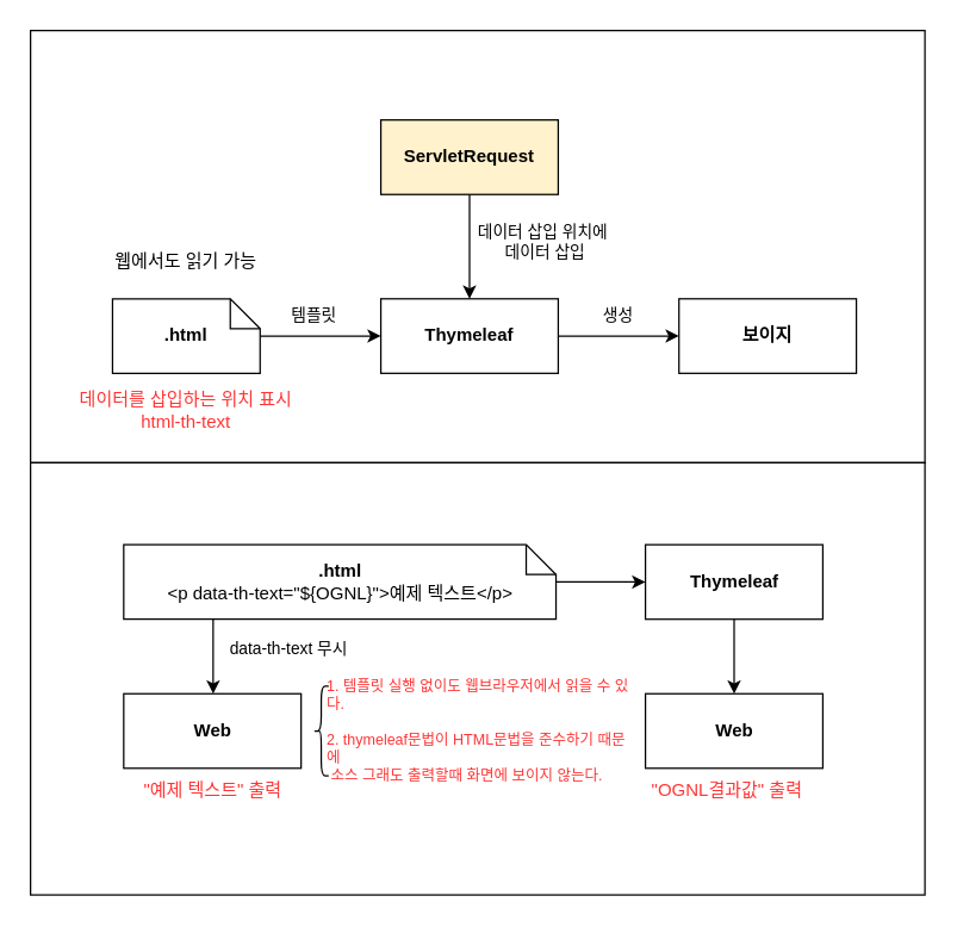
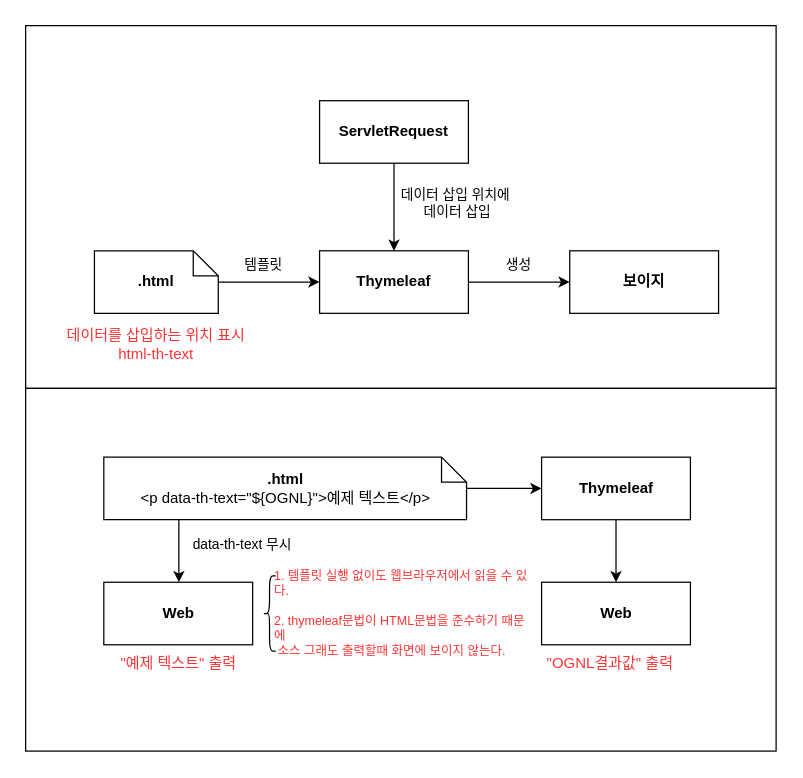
  <mxCell id="0" />
  <mxCell id="1" parent="0" />
  <mxCell id="2" value="" style="rounded=0;whiteSpace=wrap;html=1;" vertex="1" parent="1"><mxGeometry x="20" y="20" width="600" height="290" as="geometry" /></mxCell>
  <mxCell id="3" value="" style="edgeStyle=orthogonalEdgeStyle;rounded=0;orthogonalLoop=1;jettySize=auto;html=1;" edge="1" parent="1" source="5" target="8"><mxGeometry relative="1" as="geometry" /></mxCell>
  <mxCell id="4" value="템플릿" style="edgeLabel;html=1;align=center;verticalAlign=middle;resizable=0;points=[];" vertex="1" connectable="0" parent="3"><mxGeometry x="-0.125" y="3" relative="1" as="geometry"><mxPoint y="-12" as="offset" /></mxGeometry></mxCell>
  <mxCell id="5" value=".html" style="shape=note;size=20;whiteSpace=wrap;html=1;fontStyle=1" vertex="1" parent="1"><mxGeometry x="75" y="200" width="99" height="50" as="geometry" /></mxCell>
  <mxCell id="6" value="" style="edgeStyle=orthogonalEdgeStyle;rounded=0;orthogonalLoop=1;jettySize=auto;html=1;" edge="1" parent="1" source="8" target="9"><mxGeometry relative="1" as="geometry" /></mxCell>
  <mxCell id="7" value="생성" style="edgeLabel;html=1;align=center;verticalAlign=middle;resizable=0;points=[];" vertex="1" connectable="0" parent="6"><mxGeometry x="-0.025" y="2" relative="1" as="geometry"><mxPoint y="-13" as="offset" /></mxGeometry></mxCell>
  <mxCell id="8" value="Thymeleaf" style="html=1;whiteSpace=wrap;fontStyle=1" vertex="1" parent="1"><mxGeometry x="255" y="200" width="119" height="50" as="geometry" /></mxCell>
  <mxCell id="9" value="보이지" style="html=1;whiteSpace=wrap;fontStyle=1" vertex="1" parent="1"><mxGeometry x="455" y="200" width="119" height="50" as="geometry" /></mxCell>
  <mxCell id="10" value="" style="edgeStyle=orthogonalEdgeStyle;rounded=0;orthogonalLoop=1;jettySize=auto;html=1;" edge="1" parent="1" source="12" target="8"><mxGeometry relative="1" as="geometry" /></mxCell>
  <mxCell id="11" value="데이터 삽입 위치에&amp;nbsp;&lt;div&gt;데이터 삽입&lt;/div&gt;" style="edgeLabel;html=1;align=center;verticalAlign=middle;resizable=0;points=[];" vertex="1" connectable="0" parent="10"><mxGeometry x="-0.114" y="4" relative="1" as="geometry"><mxPoint x="46" as="offset" /></mxGeometry></mxCell>
- <mxCell id="12" value="ServletRequest" style="html=1;whiteSpace=wrap;fontStyle=1;fillColor=#fff2cc;" vertex="1" parent="1"><mxGeometry x="255" y="80" width="119" height="50" as="geometry" /></mxCell>
+ <mxCell id="12" value="ServletRequest" style="html=1;whiteSpace=wrap;fontStyle=1" vertex="1" parent="1"><mxGeometry x="255" y="80" width="119" height="50" as="geometry" /></mxCell>
  <mxCell id="13" value="데이터를 삽입하는 위치 표시&lt;div&gt;html-th-text&lt;/div&gt;" style="text;html=1;align=center;verticalAlign=middle;whiteSpace=wrap;rounded=0;fontColor=#FF3333;" vertex="1" parent="1"><mxGeometry x="50" y="260" width="149" height="30" as="geometry" /></mxCell>
- <mxCell id="14" value="웹에서도 읽기 가능" style="text;html=1;align=center;verticalAlign=middle;whiteSpace=wrap;rounded=0;" vertex="1" parent="1"><mxGeometry x="50" y="160" width="149" height="30" as="geometry" /></mxCell>
  <mxCell id="15" value="" style="rounded=0;whiteSpace=wrap;html=1;" vertex="1" parent="1"><mxGeometry x="20" y="310" width="600" height="290" as="geometry" /></mxCell>
  <mxCell id="16" style="edgeStyle=orthogonalEdgeStyle;rounded=0;orthogonalLoop=1;jettySize=auto;html=1;exitX=0.2;exitY=0.986;exitDx=0;exitDy=0;exitPerimeter=0;" edge="1" parent="1" source="19" target="20"><mxGeometry relative="1" as="geometry"><Array as="points"><mxPoint x="142.5" y="414" /></Array></mxGeometry></mxCell>
  <mxCell id="17" value="data-th-text 무시" style="edgeLabel;html=1;align=center;verticalAlign=middle;resizable=0;points=[];" vertex="1" connectable="0" parent="16"><mxGeometry x="-0.149" relative="1" as="geometry"><mxPoint x="50" as="offset" /></mxGeometry></mxCell>
  <mxCell id="18" style="edgeStyle=orthogonalEdgeStyle;rounded=0;orthogonalLoop=1;jettySize=auto;html=1;" edge="1" parent="1" source="19" target="23"><mxGeometry relative="1" as="geometry" /></mxCell>
  <mxCell id="19" value=".html&lt;div&gt;&lt;span style=&quot;font-weight: 400;&quot;&gt;&amp;lt;p data-th-text=&quot;${OGNL}&quot;&amp;gt;예제 텍스트&amp;lt;/p&amp;gt;&lt;/span&gt;&lt;br&gt;&lt;/div&gt;" style="shape=note;size=20;whiteSpace=wrap;html=1;fontStyle=1" vertex="1" parent="1"><mxGeometry x="82.5" y="365" width="290" height="50" as="geometry" /></mxCell>
  <mxCell id="20" value="Web" style="html=1;whiteSpace=wrap;fontStyle=1" vertex="1" parent="1"><mxGeometry x="82.5" y="465" width="119" height="50" as="geometry" /></mxCell>
  <mxCell id="21" value="&quot;예제 텍스트&quot; 출력" style="text;html=1;align=center;verticalAlign=middle;whiteSpace=wrap;rounded=0;fontColor=#FF3333;" vertex="1" parent="1"><mxGeometry x="67.5" y="515" width="149" height="30" as="geometry" /></mxCell>
  <mxCell id="22" style="edgeStyle=orthogonalEdgeStyle;rounded=0;orthogonalLoop=1;jettySize=auto;html=1;" edge="1" parent="1" source="23" target="24"><mxGeometry relative="1" as="geometry" /></mxCell>
  <mxCell id="23" value="Thymeleaf" style="html=1;whiteSpace=wrap;fontStyle=1" vertex="1" parent="1"><mxGeometry x="432.5" y="365" width="119" height="50" as="geometry" /></mxCell>
  <mxCell id="24" value="Web" style="html=1;whiteSpace=wrap;fontStyle=1" vertex="1" parent="1"><mxGeometry x="432.5" y="465" width="119" height="50" as="geometry" /></mxCell>
  <mxCell id="25" value="&quot;OGNL결과값&quot; 출력" style="text;html=1;align=center;verticalAlign=middle;whiteSpace=wrap;rounded=0;fontColor=#FF3333;" vertex="1" parent="1"><mxGeometry x="412.5" y="515" width="149" height="30" as="geometry" /></mxCell>
  <mxCell id="26" value="" style="shape=curlyBracket;whiteSpace=wrap;html=1;rounded=1;labelPosition=left;verticalLabelPosition=middle;align=right;verticalAlign=middle;" vertex="1" parent="1"><mxGeometry x="210" y="460" width="10" height="60" as="geometry" /></mxCell>
  <mxCell id="27" value="1. 템플릿 실행 없이도 웹브라우저에서 읽을 수 있다.&lt;div&gt;&lt;br&gt;&lt;div style=&quot;font-size: 10px;&quot;&gt;2. thymeleaf문법이 HTML문법을 준수하기 때문에&lt;/div&gt;&lt;div style=&quot;font-size: 10px;&quot;&gt;&amp;nbsp;소스 그래도 출력할때 화면에 보이지 않는다.&lt;/div&gt;&lt;/div&gt;" style="text;html=1;align=left;verticalAlign=middle;whiteSpace=wrap;rounded=0;fontColor=#FF3333;fontSize=10;" vertex="1" parent="1"><mxGeometry x="216.5" y="467.5" width="210" height="45" as="geometry" /></mxCell>
